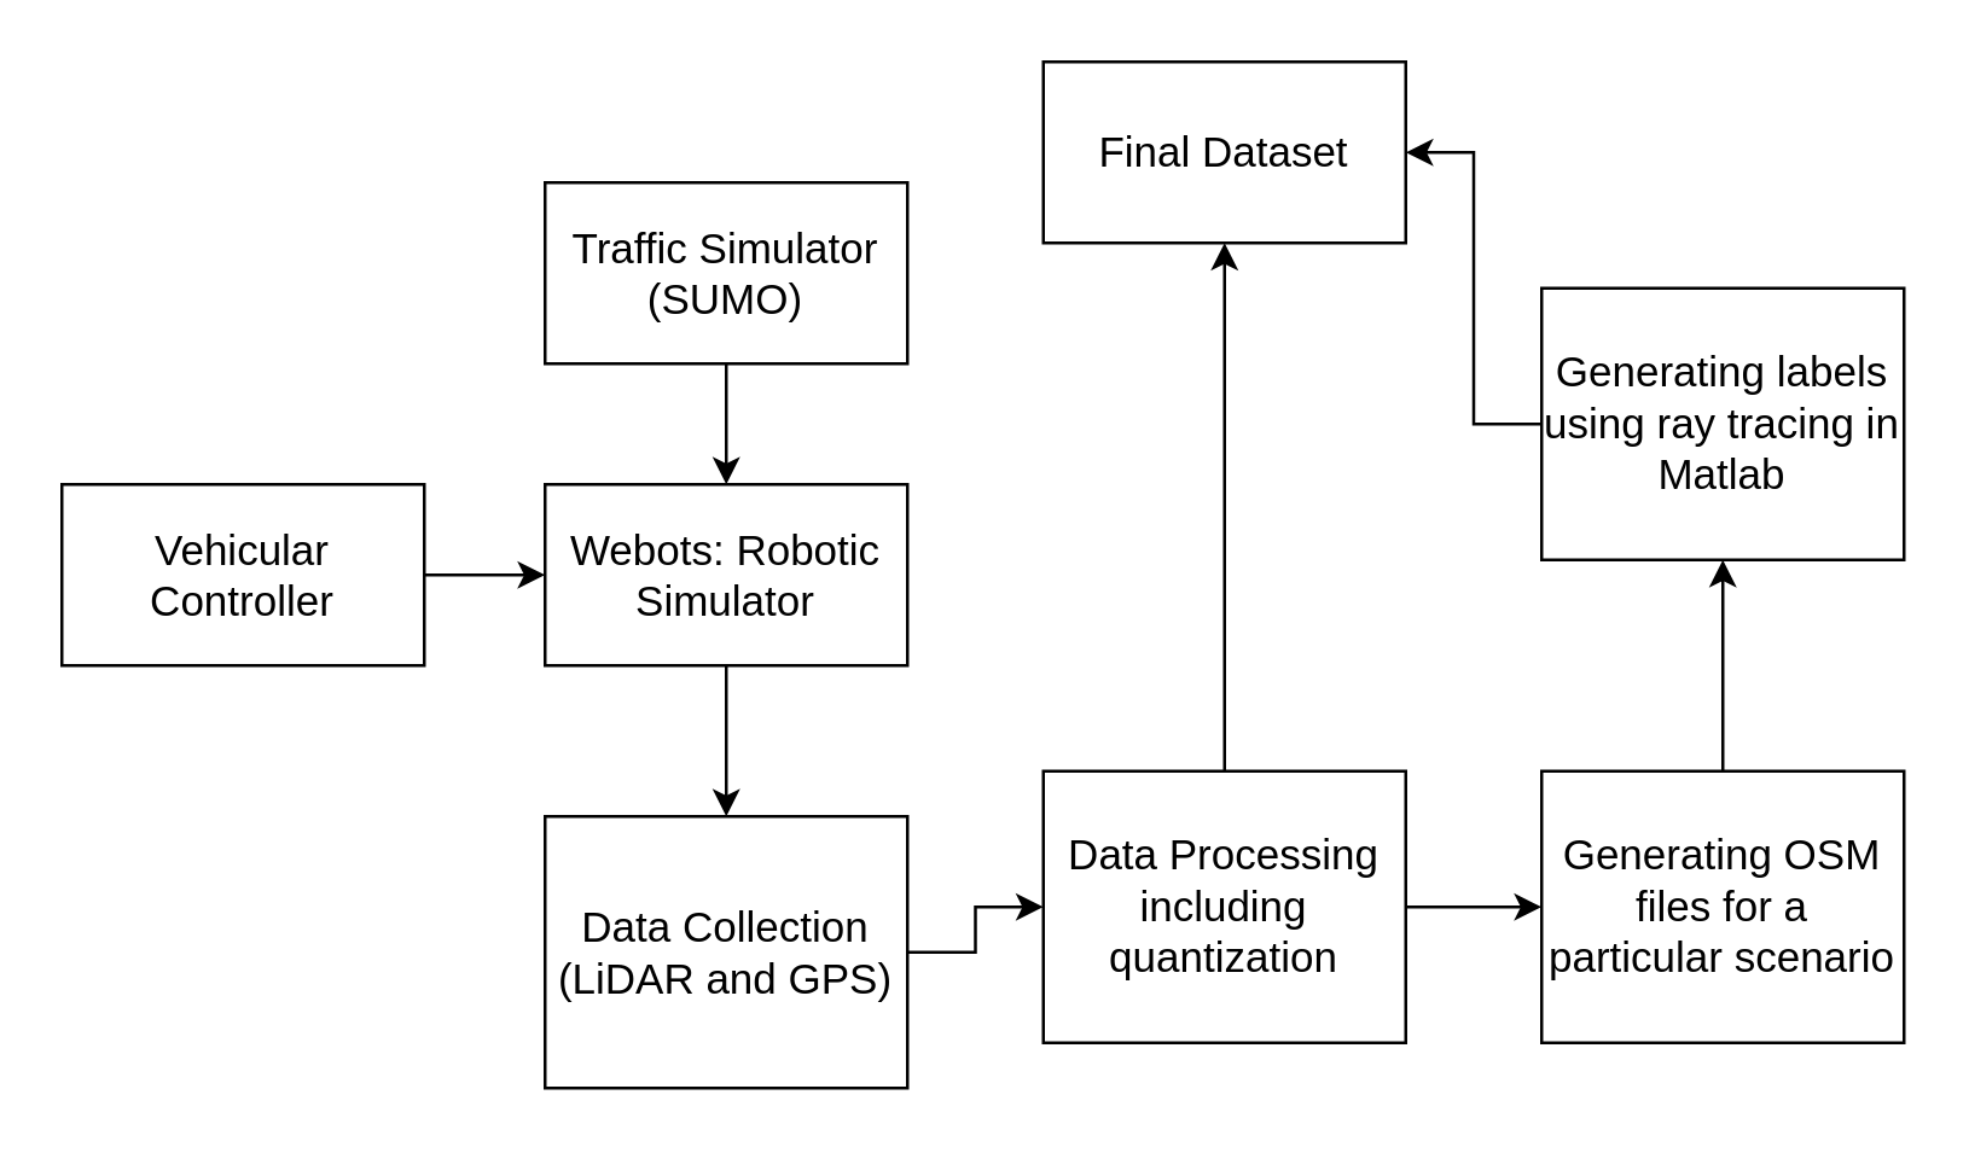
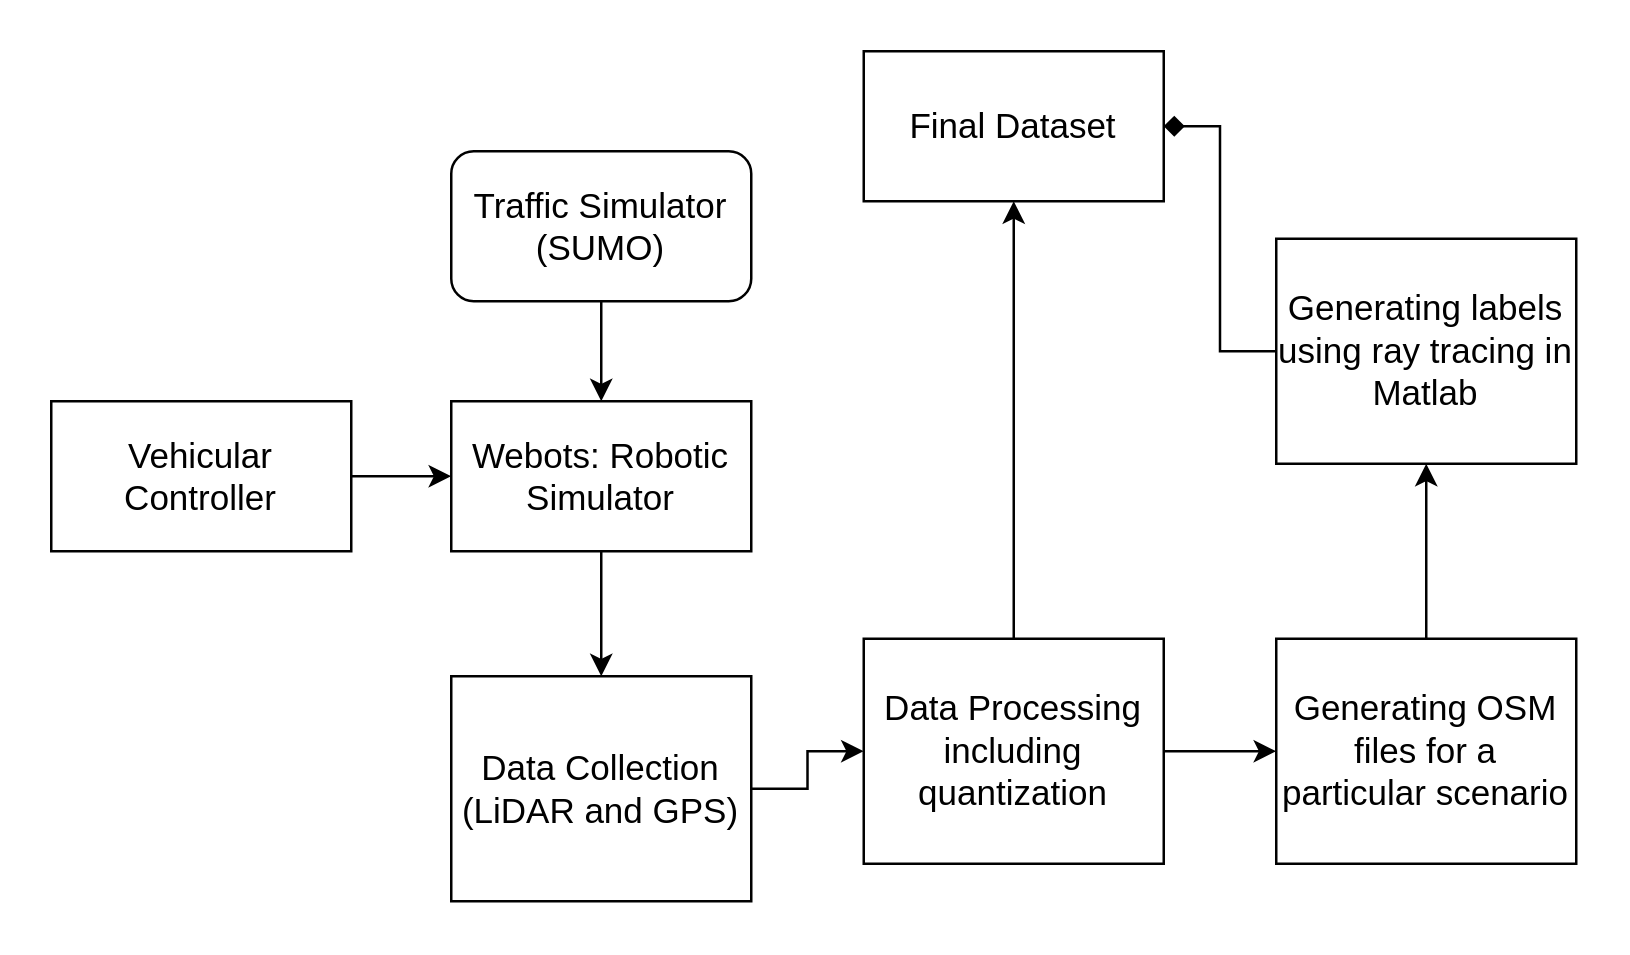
  <mxCell id="0" />
  <mxCell id="1" parent="0" />
  <mxCell id="2" style="edgeStyle=orthogonalEdgeStyle;rounded=0;orthogonalLoop=1;jettySize=auto;html=1;fontSize=14;" edge="1" parent="1" source="3"><mxGeometry relative="1" as="geometry"><mxPoint x="240" y="160" as="targetPoint" /></mxGeometry></mxCell>
- <mxCell id="3" value="Traffic Simulator&lt;br style=&quot;font-size: 14px;&quot;&gt;(SUMO)" style="rounded=0;whiteSpace=wrap;html=1;fontSize=14;" vertex="1" parent="1"><mxGeometry x="180" y="60" width="120" height="60" as="geometry" /></mxCell>
+ <mxCell id="3" value="Traffic Simulator&lt;br style=&quot;font-size: 14px;&quot;&gt;(SUMO)" style="whiteSpace=wrap;html=1;fontSize=14;rounded=1;" vertex="1" parent="1"><mxGeometry x="180" y="60" width="120" height="60" as="geometry" /></mxCell>
  <mxCell id="4" value="" style="edgeStyle=orthogonalEdgeStyle;rounded=0;orthogonalLoop=1;jettySize=auto;html=1;fontSize=14;" edge="1" parent="1" source="5" target="9"><mxGeometry relative="1" as="geometry" /></mxCell>
  <mxCell id="5" value="Webots: Robotic Simulator" style="rounded=0;whiteSpace=wrap;html=1;fontSize=14;" vertex="1" parent="1"><mxGeometry x="180" y="160" width="120" height="60" as="geometry" /></mxCell>
  <mxCell id="6" value="" style="edgeStyle=orthogonalEdgeStyle;rounded=0;orthogonalLoop=1;jettySize=auto;html=1;fontSize=14;" edge="1" parent="1" source="7" target="5"><mxGeometry relative="1" as="geometry" /></mxCell>
  <mxCell id="7" value="Vehicular Controller" style="rounded=0;whiteSpace=wrap;html=1;fontSize=14;" vertex="1" parent="1"><mxGeometry x="20" y="160" width="120" height="60" as="geometry" /></mxCell>
  <mxCell id="8" value="" style="edgeStyle=orthogonalEdgeStyle;rounded=0;orthogonalLoop=1;jettySize=auto;html=1;fontSize=14;" edge="1" parent="1" source="9" target="11"><mxGeometry relative="1" as="geometry" /></mxCell>
  <mxCell id="9" value="Data Collection (LiDAR and GPS)" style="rounded=0;whiteSpace=wrap;html=1;fontSize=14;" vertex="1" parent="1"><mxGeometry x="180" y="270" width="120" height="90" as="geometry" /></mxCell>
  <mxCell id="10" value="" style="edgeStyle=orthogonalEdgeStyle;rounded=0;orthogonalLoop=1;jettySize=auto;html=1;fontSize=14;" edge="1" parent="1" source="11" target="15"><mxGeometry relative="1" as="geometry" /></mxCell>
  <mxCell id="11" value="Data Processing including quantization" style="rounded=0;whiteSpace=wrap;html=1;fontSize=14;" vertex="1" parent="1"><mxGeometry x="345" y="255" width="120" height="90" as="geometry" /></mxCell>
  <mxCell id="12" value="&lt;div style=&quot;font-size: 14px&quot;&gt;Final Dataset&lt;/div&gt;" style="rounded=0;whiteSpace=wrap;html=1;fontSize=14;" vertex="1" parent="1"><mxGeometry x="345" y="20" width="120" height="60" as="geometry" /></mxCell>
  <mxCell id="13" value="" style="endArrow=classic;html=1;rounded=0;entryX=0.5;entryY=1;entryDx=0;entryDy=0;exitX=0.5;exitY=0;exitDx=0;exitDy=0;fontSize=14;" edge="1" parent="1" source="11" target="12"><mxGeometry width="50" height="50" relative="1" as="geometry"><mxPoint x="350" y="180" as="sourcePoint" /><mxPoint x="400" y="130" as="targetPoint" /></mxGeometry></mxCell>
  <mxCell id="14" value="" style="edgeStyle=orthogonalEdgeStyle;rounded=0;orthogonalLoop=1;jettySize=auto;html=1;fontSize=14;" edge="1" parent="1" source="15" target="17"><mxGeometry relative="1" as="geometry" /></mxCell>
  <mxCell id="15" value="&lt;div style=&quot;font-size: 14px;&quot;&gt;Generating OSM files for a particular scenario&lt;/div&gt;" style="rounded=0;whiteSpace=wrap;html=1;fontSize=14;" vertex="1" parent="1"><mxGeometry x="510" y="255" width="120" height="90" as="geometry" /></mxCell>
- <mxCell id="16" style="edgeStyle=orthogonalEdgeStyle;rounded=0;orthogonalLoop=1;jettySize=auto;html=1;entryX=1;entryY=0.5;entryDx=0;entryDy=0;fontSize=14;" edge="1" parent="1" source="17" target="12"><mxGeometry relative="1" as="geometry" /></mxCell>
+ <mxCell id="16" style="edgeStyle=orthogonalEdgeStyle;rounded=0;orthogonalLoop=1;jettySize=auto;html=1;entryX=1;entryY=0.5;entryDx=0;entryDy=0;fontSize=14;endArrow=diamond;" edge="1" parent="1" source="17" target="12"><mxGeometry relative="1" as="geometry" /></mxCell>
  <mxCell id="17" value="Generating labels using ray tracing in Matlab" style="rounded=0;whiteSpace=wrap;html=1;fontSize=14;" vertex="1" parent="1"><mxGeometry x="510" y="95" width="120" height="90" as="geometry" /></mxCell>
